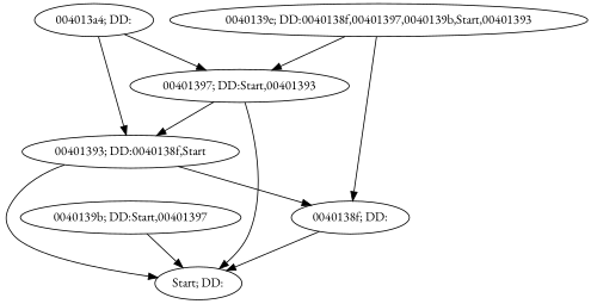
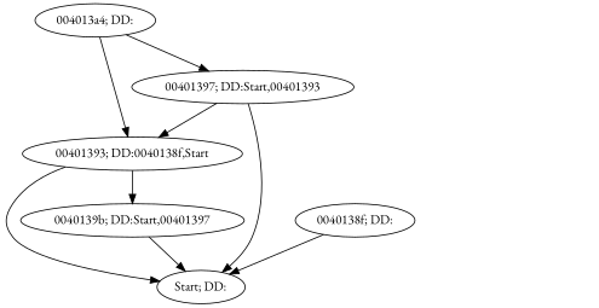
  digraph {
    fontname="EB Garamond"
    node [fontname="EB Garamond"]
    edge [fontname="EB Garamond"]
    n1 [label="Start; DD:"]
    n2 [label="0040138f; DD:"]
    n3 [label="00401393; DD:0040138f,Start"]
    n4 [label="00401397; DD:Start,00401393"]
    n5 [label="0040139b; DD:Start,00401397"]
-   n6 [label="0040139e; DD:0040138f,00401397,0040139b,Start,00401393"]
    n7 [label="004013a4; DD:"]
    n2 -> n1
    n3 -> n1
-   n3 -> n2
+   n3 -> n5
    n4 -> n1
    n4 -> n3
    n5 -> n1
-   n6 -> n2
-   n6 -> n4
    n7 -> n3
    n7 -> n4
  }
